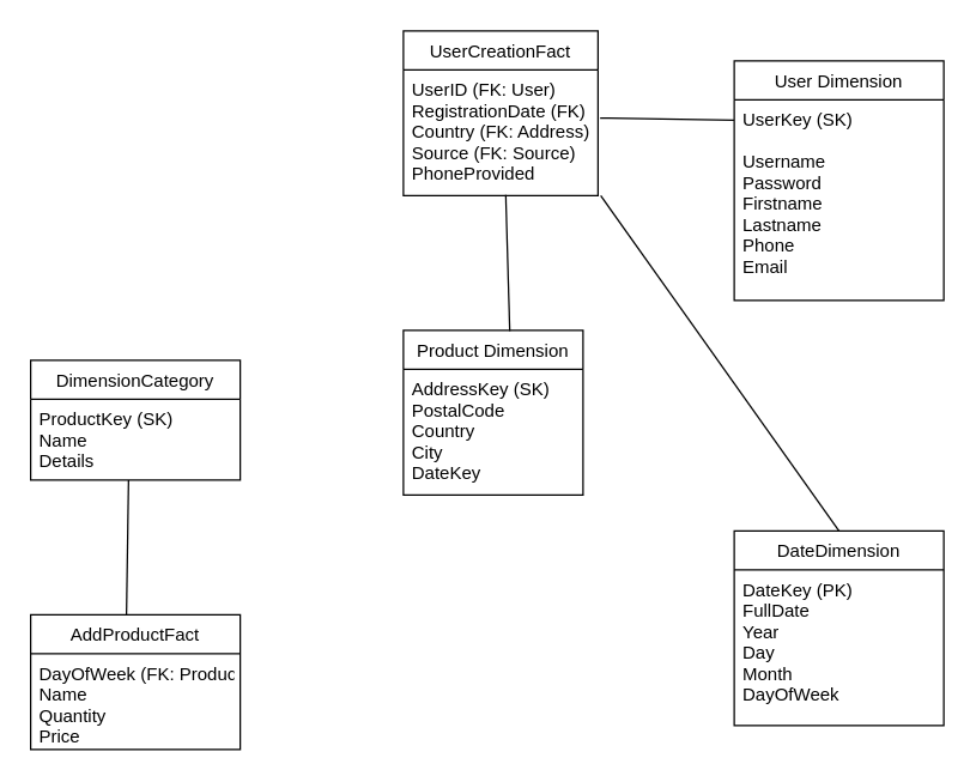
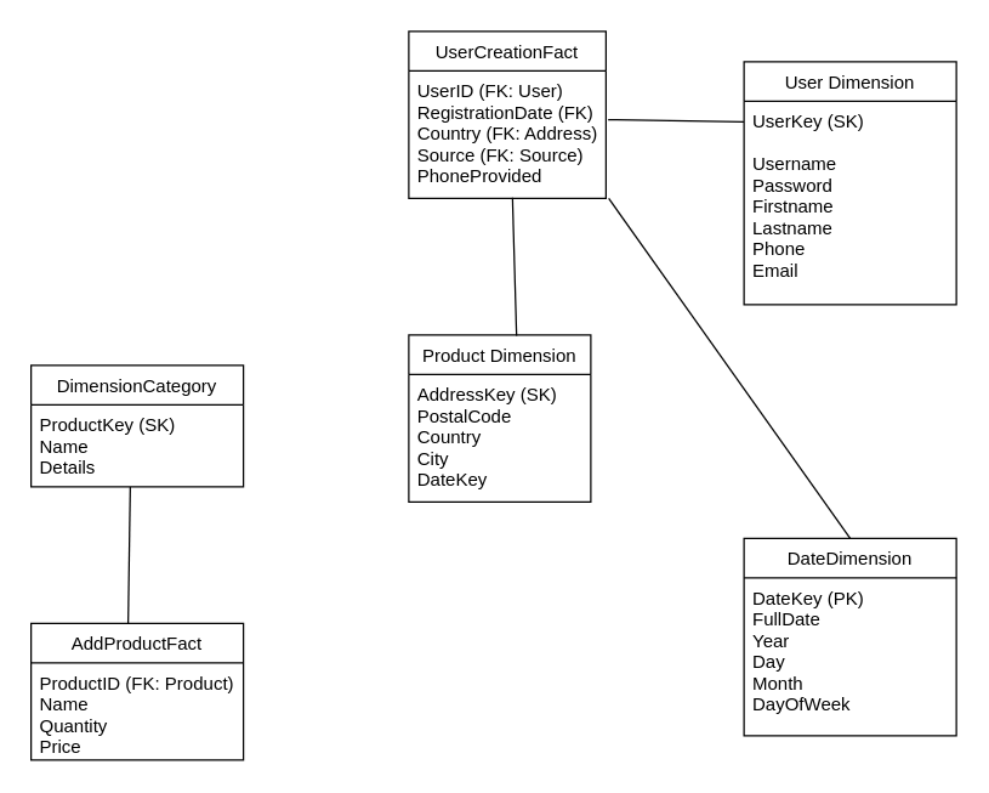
  <mxCell id="0" />
  <mxCell id="1" parent="0" />
  <mxCell id="2" value="UserCreationFact" style="swimlane;fontStyle=0;childLayout=stackLayout;horizontal=1;startSize=26;fillColor=none;horizontalStack=0;resizeParent=1;resizeParentMax=0;resizeLast=0;collapsible=1;marginBottom=0;" vertex="1" parent="1"><mxGeometry x="269" y="20" width="130" height="110" as="geometry" /></mxCell>
  <mxCell id="3" value="UserID (FK: User) &#10;RegistrationDate (FK)&#10;Country (FK: Address)&#10;Source (FK: Source)&#10;PhoneProvided " style="text;strokeColor=none;fillColor=none;align=left;verticalAlign=top;spacingLeft=4;spacingRight=4;overflow=hidden;rotatable=0;points=[[0,0.5],[1,0.5]];portConstraint=eastwest;" vertex="1" parent="2"><mxGeometry y="26" width="130" height="84" as="geometry" /></mxCell>
  <mxCell id="4" value="User Dimension" style="swimlane;fontStyle=0;childLayout=stackLayout;horizontal=1;startSize=26;fillColor=none;horizontalStack=0;resizeParent=1;resizeParentMax=0;resizeLast=0;collapsible=1;marginBottom=0;" vertex="1" parent="1"><mxGeometry x="490" y="40" width="140" height="160" as="geometry" /></mxCell>
  <mxCell id="5" value="UserKey (SK)&#10;&#10;Username&#10;Password&#10;Firstname&#10;Lastname&#10;Phone&#10;Email" style="text;strokeColor=none;fillColor=none;align=left;verticalAlign=top;spacingLeft=4;spacingRight=4;overflow=hidden;rotatable=0;points=[[0,0.5],[1,0.5]];portConstraint=eastwest;" vertex="1" parent="4"><mxGeometry y="26" width="140" height="134" as="geometry" /></mxCell>
  <mxCell id="6" value=" DateDimension" style="swimlane;fontStyle=0;childLayout=stackLayout;horizontal=1;startSize=26;fillColor=none;horizontalStack=0;resizeParent=1;resizeParentMax=0;resizeLast=0;collapsible=1;marginBottom=0;" vertex="1" parent="1"><mxGeometry x="490" y="354" width="140" height="130" as="geometry" /></mxCell>
  <mxCell id="7" value="DateKey (PK)&#10;FullDate&#10;Year&#10;Day&#10;Month&#10;DayOfWeek  " style="text;strokeColor=none;fillColor=none;align=left;verticalAlign=top;spacingLeft=4;spacingRight=4;overflow=hidden;rotatable=0;points=[[0,0.5],[1,0.5]];portConstraint=eastwest;" vertex="1" parent="6"><mxGeometry y="26" width="140" height="104" as="geometry" /></mxCell>
  <mxCell id="8" value="AddProductFact" style="swimlane;fontStyle=0;childLayout=stackLayout;horizontal=1;startSize=26;fillColor=none;horizontalStack=0;resizeParent=1;resizeParentMax=0;resizeLast=0;collapsible=1;marginBottom=0;" vertex="1" parent="1"><mxGeometry x="20" y="410" width="140" height="90" as="geometry" /></mxCell>
- <mxCell id="9" value="DayOfWeek (FK: Product)&#10;Name&#10;Quantity&#10;Price" style="text;strokeColor=none;fillColor=none;align=left;verticalAlign=top;spacingLeft=4;spacingRight=4;overflow=hidden;rotatable=0;points=[[0,0.5],[1,0.5]];portConstraint=eastwest;" vertex="1" parent="8"><mxGeometry y="26" width="140" height="64" as="geometry" /></mxCell>
+ <mxCell id="9" value="ProductID (FK: Product)&#10;Name&#10;Quantity&#10;Price" style="text;strokeColor=none;fillColor=none;align=left;verticalAlign=top;spacingLeft=4;spacingRight=4;overflow=hidden;rotatable=0;points=[[0,0.5],[1,0.5]];portConstraint=eastwest;" vertex="1" parent="8"><mxGeometry y="26" width="140" height="64" as="geometry" /></mxCell>
  <mxCell id="10" value="DimensionCategory" style="swimlane;fontStyle=0;childLayout=stackLayout;horizontal=1;startSize=26;fillColor=none;horizontalStack=0;resizeParent=1;resizeParentMax=0;resizeLast=0;collapsible=1;marginBottom=0;" vertex="1" parent="1"><mxGeometry x="20" y="240" width="140" height="80" as="geometry" /></mxCell>
  <mxCell id="11" value="ProductKey (SK)&#10;Name&#10;Details" style="text;strokeColor=none;fillColor=none;align=left;verticalAlign=top;spacingLeft=4;spacingRight=4;overflow=hidden;rotatable=0;points=[[0,0.5],[1,0.5]];portConstraint=eastwest;" vertex="1" parent="10"><mxGeometry y="26" width="140" height="54" as="geometry" /></mxCell>
  <mxCell id="12" value="Product Dimension" style="swimlane;fontStyle=0;childLayout=stackLayout;horizontal=1;startSize=26;fillColor=none;horizontalStack=0;resizeParent=1;resizeParentMax=0;resizeLast=0;collapsible=1;marginBottom=0;" vertex="1" parent="1"><mxGeometry x="269" y="220" width="120" height="110" as="geometry" /></mxCell>
  <mxCell id="13" value="AddressKey (SK)&#10;PostalCode&#10;Country&#10;City&#10;DateKey&#10;" style="text;strokeColor=none;fillColor=none;align=left;verticalAlign=top;spacingLeft=4;spacingRight=4;overflow=hidden;rotatable=0;points=[[0,0.5],[1,0.5]];portConstraint=eastwest;" vertex="1" parent="12"><mxGeometry y="26" width="120" height="84" as="geometry" /></mxCell>
  <mxCell id="14" value="" style="endArrow=none;html=1;rounded=0;entryX=0.526;entryY=0.995;entryDx=0;entryDy=0;entryPerimeter=0;exitX=0.592;exitY=0.004;exitDx=0;exitDy=0;exitPerimeter=0;" edge="1" parent="1" target="3" source="12"><mxGeometry width="50" height="50" relative="1" as="geometry"><mxPoint x="316" y="220" as="sourcePoint" /><mxPoint x="440" y="270" as="targetPoint" /></mxGeometry></mxCell>
  <mxCell id="15" value="" style="endArrow=none;html=1;rounded=0;entryX=0.467;entryY=1.003;entryDx=0;entryDy=0;entryPerimeter=0;" edge="1" parent="1" target="11"><mxGeometry width="50" height="50" relative="1" as="geometry"><mxPoint x="84" y="410" as="sourcePoint" /><mxPoint x="82" y="320" as="targetPoint" /></mxGeometry></mxCell>
  <mxCell id="16" value="" style="endArrow=none;html=1;rounded=0;exitX=0.5;exitY=0;exitDx=0;exitDy=0;entryX=1.014;entryY=1;entryDx=0;entryDy=0;entryPerimeter=0;" edge="1" parent="1" source="6" target="3"><mxGeometry width="50" height="50" relative="1" as="geometry"><mxPoint x="369.99" y="473.232" as="sourcePoint" /><mxPoint x="440" y="270" as="targetPoint" /></mxGeometry></mxCell>
  <mxCell id="17" value="" style="endArrow=none;html=1;rounded=0;exitX=1.011;exitY=0.383;exitDx=0;exitDy=0;exitPerimeter=0;entryX=-0.001;entryY=0.101;entryDx=0;entryDy=0;entryPerimeter=0;" edge="1" parent="1" source="3" target="5"><mxGeometry width="50" height="50" relative="1" as="geometry"><mxPoint x="390" y="320" as="sourcePoint" /><mxPoint x="440" y="270" as="targetPoint" /></mxGeometry></mxCell>
